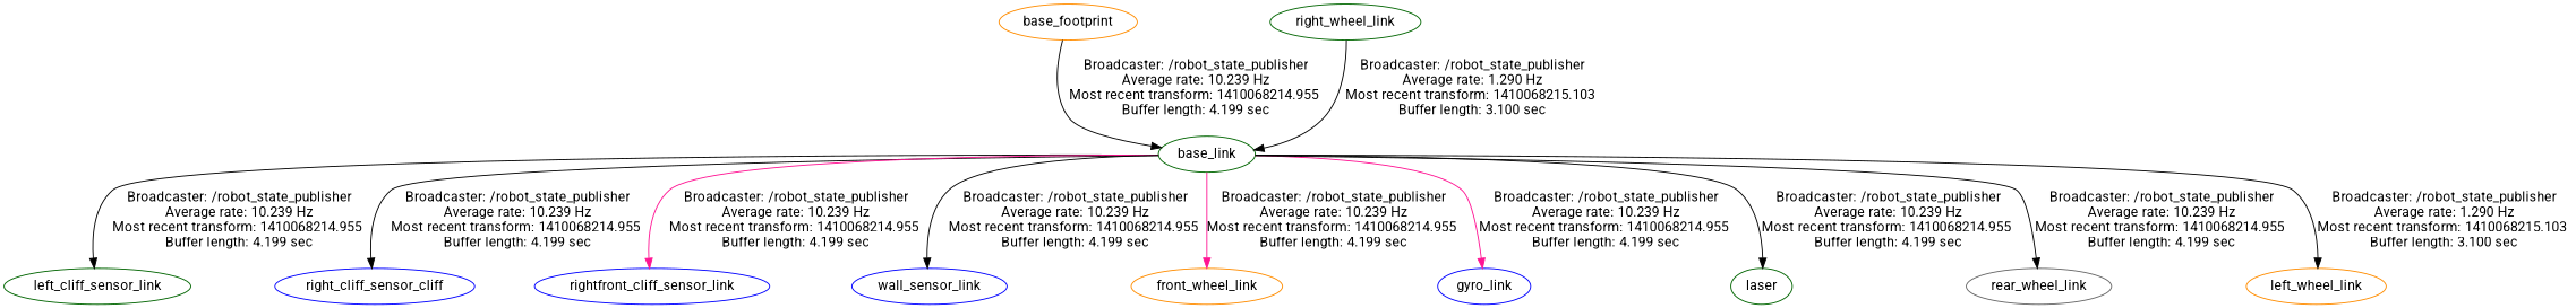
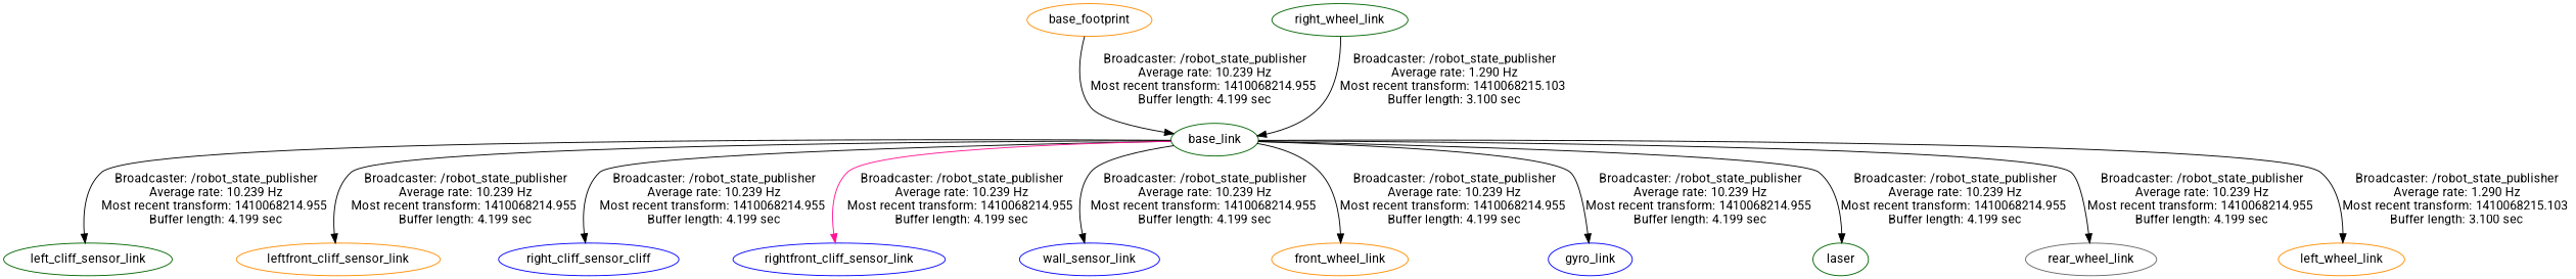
  digraph {
    fontname=Roboto
    node [color=darkgreen fontname=Roboto]
    edge [color=black fontname=Roboto]
    base_link
    base_footprint [color=darkorange]
    left_cliff_sensor_link
+   leftfront_cliff_sensor_link [color=darkorange]
    n5 [color=blue label=right_cliff_sensor_cliff]
    rightfront_cliff_sensor_link [color=blue]
    wall_sensor_link [color=blue]
    front_wheel_link [color=darkorange]
    gyro_link [color=blue]
    laser
    rear_wheel_link [color=gray40]
    left_wheel_link [color=darkorange]
    right_wheel_link
    base_link -> left_cliff_sensor_link [label="Broadcaster: /robot_state_publisher\nAverage rate: 10.239 Hz\nMost recent transform: 1410068214.955 \nBuffer length: 4.199 sec\n"]
+   base_link -> leftfront_cliff_sensor_link [label="Broadcaster: /robot_state_publisher\nAverage rate: 10.239 Hz\nMost recent transform: 1410068214.955 \nBuffer length: 4.199 sec\n"]
    base_link -> n5 [label="Broadcaster: /robot_state_publisher\nAverage rate: 10.239 Hz\nMost recent transform: 1410068214.955 \nBuffer length: 4.199 sec\n"]
    base_link -> rightfront_cliff_sensor_link [color=deeppink label="Broadcaster: /robot_state_publisher\nAverage rate: 10.239 Hz\nMost recent transform: 1410068214.955 \nBuffer length: 4.199 sec\n"]
    base_link -> wall_sensor_link [label="Broadcaster: /robot_state_publisher\nAverage rate: 10.239 Hz\nMost recent transform: 1410068214.955 \nBuffer length: 4.199 sec\n"]
-   base_link -> front_wheel_link [color=deeppink label="Broadcaster: /robot_state_publisher\nAverage rate: 10.239 Hz\nMost recent transform: 1410068214.955 \nBuffer length: 4.199 sec\n"]
-   base_link -> gyro_link [color=deeppink label="Broadcaster: /robot_state_publisher\nAverage rate: 10.239 Hz\nMost recent transform: 1410068214.955 \nBuffer length: 4.199 sec\n"]
+   base_link -> front_wheel_link [label="Broadcaster: /robot_state_publisher\nAverage rate: 10.239 Hz\nMost recent transform: 1410068214.955 \nBuffer length: 4.199 sec\n"]
+   base_link -> gyro_link [label="Broadcaster: /robot_state_publisher\nAverage rate: 10.239 Hz\nMost recent transform: 1410068214.955 \nBuffer length: 4.199 sec\n"]
    base_link -> laser [label="Broadcaster: /robot_state_publisher\nAverage rate: 10.239 Hz\nMost recent transform: 1410068214.955 \nBuffer length: 4.199 sec\n"]
    base_link -> rear_wheel_link [label="Broadcaster: /robot_state_publisher\nAverage rate: 10.239 Hz\nMost recent transform: 1410068214.955 \nBuffer length: 4.199 sec\n"]
    base_link -> left_wheel_link [label="Broadcaster: /robot_state_publisher\nAverage rate: 1.290 Hz\nMost recent transform: 1410068215.103 \nBuffer length: 3.100 sec\n"]
    base_footprint -> base_link [label="Broadcaster: /robot_state_publisher\nAverage rate: 10.239 Hz\nMost recent transform: 1410068214.955 \nBuffer length: 4.199 sec\n"]
    right_wheel_link -> base_link [label="Broadcaster: /robot_state_publisher\nAverage rate: 1.290 Hz\nMost recent transform: 1410068215.103 \nBuffer length: 3.100 sec\n"]
  }
